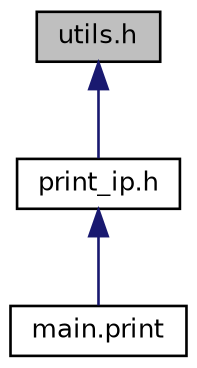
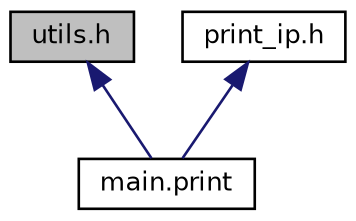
  digraph {
    node [color=black fillcolor=white fontname=Helvetica fontsize=10 shape=record style=filled]
    edge [color=midnightblue dir=back fontname=Helvetica fontsize=10 labelfontname=Helvetica labelfontsize=10 style=solid]
    n1 [fillcolor=grey75 fontcolor=black height=0.2 label="utils.h" width=0.4]
    n2 [height=0.2 label="print_ip.h" width=0.4]
    n3 [height=0.2 label="main.print" width=0.4]
-   n1 -> n2
+   n1 -> n3
    n2 -> n3
  }
